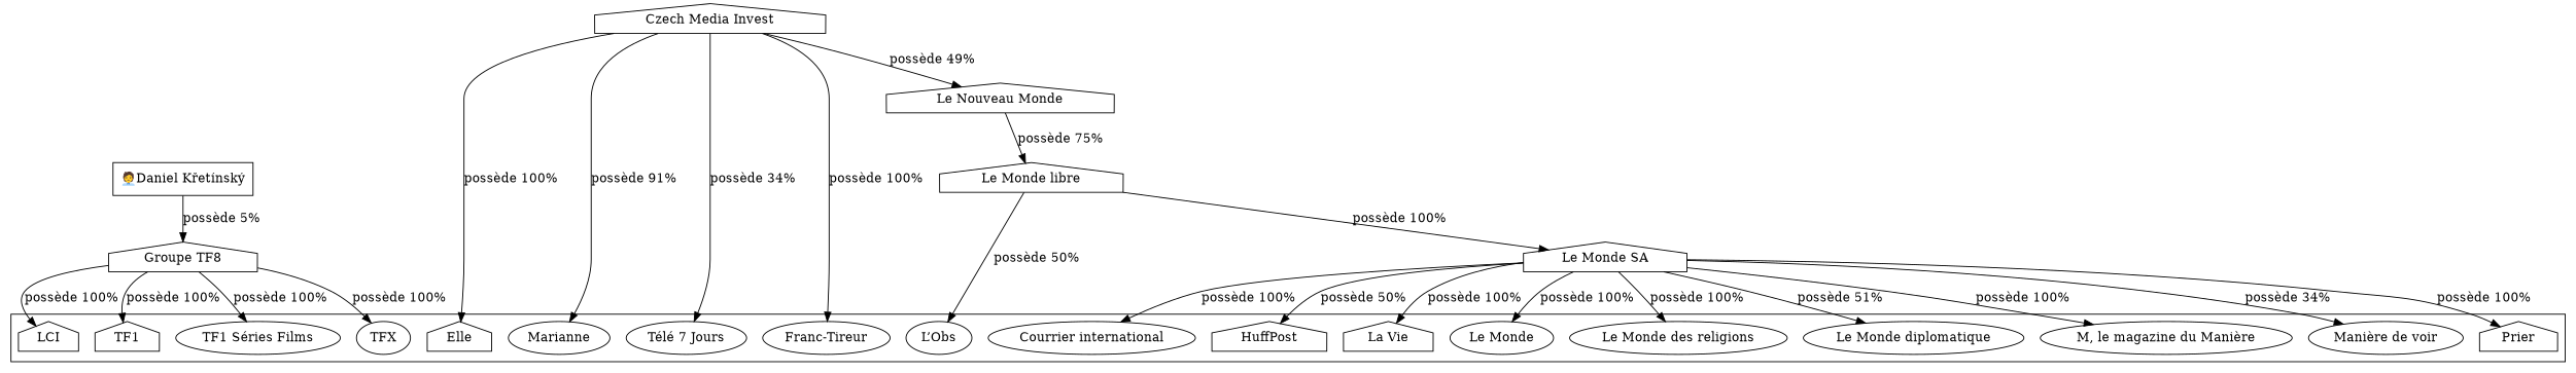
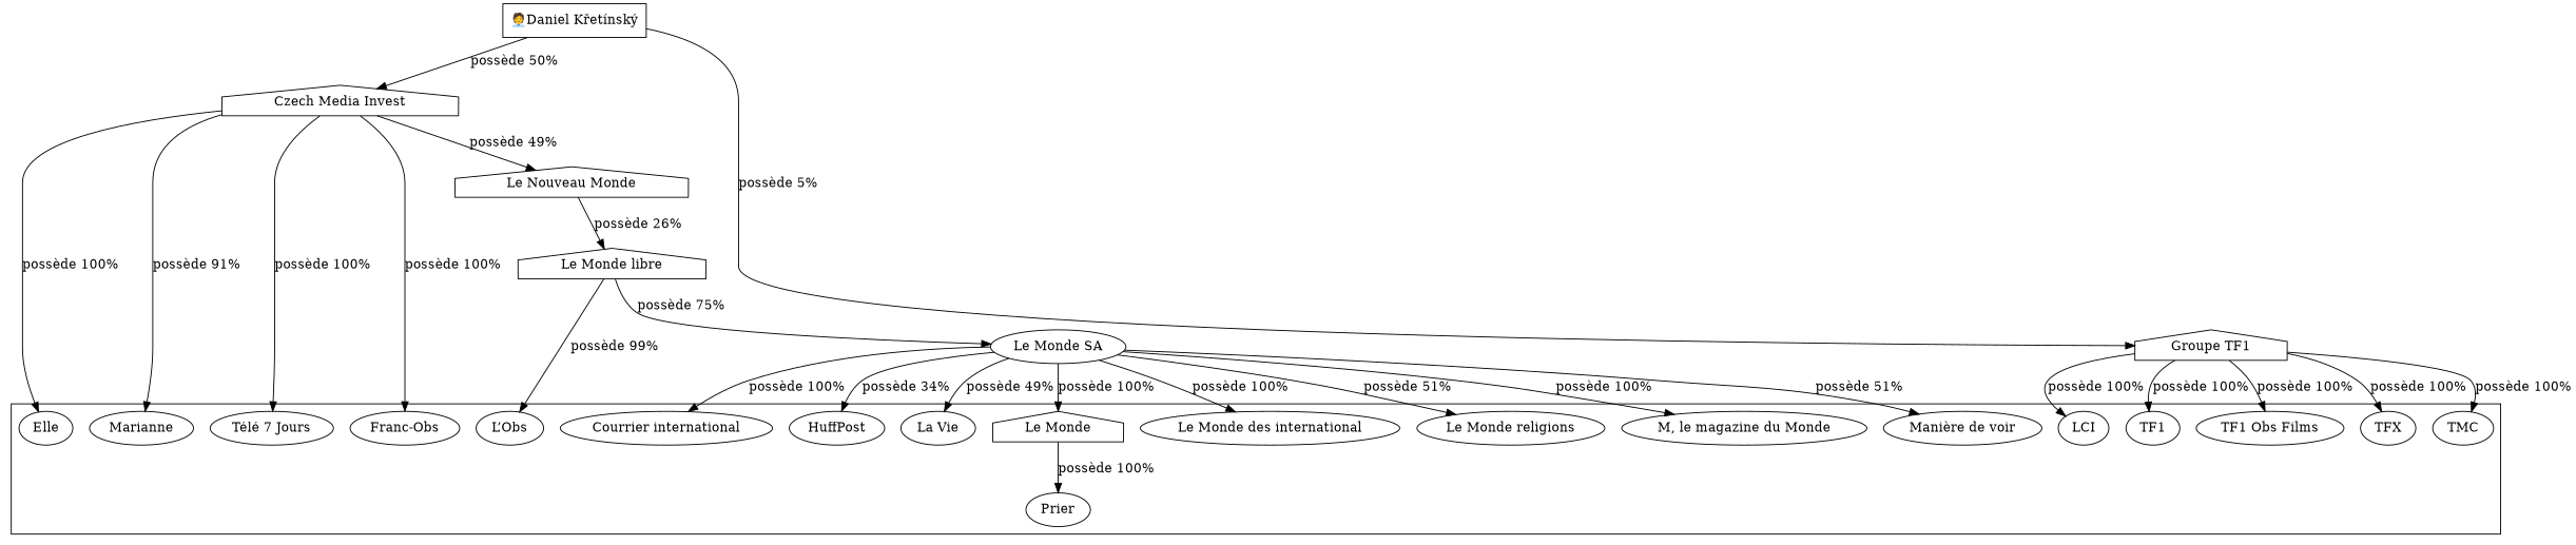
  digraph {
    rankdir=TB
    n1 [label="🧑‍💼Daniel Křetínský" shape=box]
-   n2 [label=Elle shape=house]
+   n2 [label=Elle]
    n3 [label="L’Obs"]
    n4 [label="Courrier international"]
-   n5 [label=HuffPost shape=house]
-   n6 [label="La Vie" shape=house]
-   n7 [label="Le Monde"]
-   n8 [label="Le Monde des religions"]
-   n9 [label="Le Monde diplomatique"]
-   n10 [label="M, le magazine du Manière"]
+   n5 [label=HuffPost]
+   n6 [label="La Vie"]
+   n7 [label="Le Monde" shape=house]
+   n8 [label="Le Monde des international"]
+   n9 [label="Le Monde religions"]
+   n10 [label="M, le magazine du Monde"]
    n11 [label="Manière de voir"]
-   n12 [label=Prier shape=house]
+   n12 [label=Prier]
    n13 [label=Marianne]
    n14 [label="Télé 7 Jours"]
-   n15 [label="Franc-Tireur"]
-   n16 [label=LCI shape=house]
-   n17 [label=TF1 shape=house]
-   n18 [label="TF1 Séries Films"]
+   n15 [label="Franc-Obs"]
+   n16 [label=LCI]
+   n17 [label=TF1]
+   n18 [label="TF1 Obs Films"]
    n19 [label=TFX]
+   n20 [label=TMC]
    n21 [label="Czech Media Invest" shape=house]
-   n22 [label="Groupe TF8" shape=house]
+   n22 [label="Groupe TF1" shape=house]
    n23 [label="Le Nouveau Monde" shape=house]
    n24 [label="Le Monde libre" shape=house]
-   n25 [label="Le Monde SA" shape=house]
+   n25 [label="Le Monde SA" shape=ellipse]
    subgraph sub_1 {
      n1
    }
    subgraph cluster_2 {
      n2
      n3
      n4
      n5
      n6
      n7
      n8
      n9
      n10
      n11
      n12
      n13
      n14
      n15
      n16
      n17
      n18
      n19
+     n20
    }
+   n1 -> n21 [label="possède 50%"]
    n1 -> n22 [label="possède 5%"]
    n21 -> n2 [label="possède 100%"]
    n21 -> n13 [label="possède 91%"]
-   n21 -> n14 [label="possède 34%"]
+   n21 -> n14 [label="possède 100%"]
    n21 -> n15 [label="possède 100%"]
    n21 -> n23 [label="possède 49%"]
    n22 -> n16 [label="possède 100%"]
    n22 -> n17 [label="possède 100%"]
    n22 -> n18 [label="possède 100%"]
    n22 -> n19 [label="possède 100%"]
-   n23 -> n24 [label="possède 75%"]
-   n24 -> n3 [label="possède 50%"]
-   n24 -> n25 [label="possède 100%"]
+   n22 -> n20 [label="possède 100%"]
+   n23 -> n24 [label="possède 26%"]
+   n24 -> n3 [label="possède 99%"]
+   n24 -> n25 [label="possède 75%"]
    n25 -> n4 [label="possède 100%"]
-   n25 -> n5 [label="possède 50%"]
-   n25 -> n6 [label="possède 100%"]
+   n25 -> n5 [label="possède 34%"]
+   n25 -> n6 [label="possède 49%"]
    n25 -> n7 [label="possède 100%"]
    n25 -> n8 [label="possède 100%"]
    n25 -> n9 [label="possède 51%"]
    n25 -> n10 [label="possède 100%"]
-   n25 -> n11 [label="possède 34%"]
-   n25 -> n12 [label="possède 100%"]
+   n25 -> n11 [label="possède 51%"]
+   n7 -> n12 [label="possède 100%"]
  }
